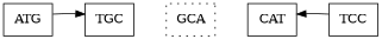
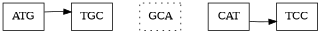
  digraph {
    rankdir=LR
    node [shape=box]
    edge [color=black style=invis]
    ATG
    TGC
    GCA [style=dotted]
    CAT
    TCC
    ATG -> TGC
    ATG -> TGC [style=""]
    TGC -> GCA
    TGC -> GCA
    GCA -> CAT
    GCA -> CAT
-   TCC -> CAT [style=""]
+   CAT -> TCC [style=""]
  }
